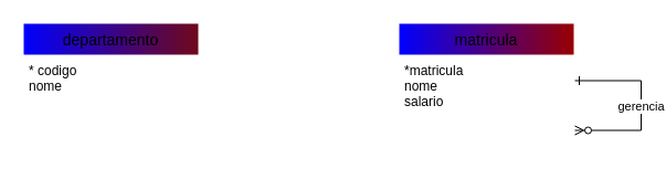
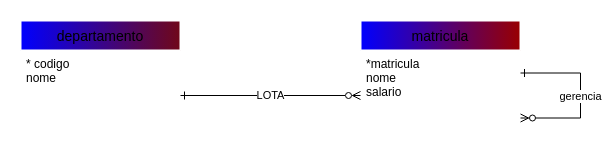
  <mxCell id="0" />
  <mxCell id="1" parent="0" />
  <mxCell id="2" value="departamento" style="swimlane;childLayout=stackLayout;horizontal=1;startSize=30;horizontalStack=0;rounded=0;fontSize=14;fontStyle=0;strokeWidth=2;resizeParent=0;resizeLast=1;shadow=0;dashed=0;align=center;gradientColor=#700819;gradientDirection=east;fillColor=#0000FF;glass=0;strokeColor=#FFFFFF;" vertex="1" parent="1"><mxGeometry x="20" y="20" width="160" height="120" as="geometry" /></mxCell>
  <mxCell id="3" value="* codigo&#10;nome" style="align=left;strokeColor=none;fillColor=none;spacingLeft=4;fontSize=12;verticalAlign=top;resizable=0;rotatable=0;part=1;" vertex="1" parent="2"><mxGeometry y="30" width="160" height="90" as="geometry" /></mxCell>
  <mxCell id="4" value="matricula" style="swimlane;childLayout=stackLayout;horizontal=1;startSize=30;horizontalStack=0;rounded=0;fontSize=14;fontStyle=0;strokeWidth=2;resizeParent=0;resizeLast=1;shadow=0;dashed=0;align=center;glass=0;gradientDirection=east;swimlaneFillColor=none;fillColor=#0000FF;gradientColor=#990000;strokeColor=#FFFFFF;" vertex="1" parent="1"><mxGeometry x="360" y="20" width="160" height="120" as="geometry" /></mxCell>
  <mxCell id="5" value="*matricula&#10;nome&#10;salario&#10;" style="align=left;strokeColor=none;fillColor=none;spacingLeft=4;fontSize=12;verticalAlign=top;resizable=0;rotatable=0;part=1;" vertex="1" parent="4"><mxGeometry y="30" width="160" height="90" as="geometry" /></mxCell>
  <mxCell id="6" value="gerencia" style="edgeStyle=orthogonalEdgeStyle;rounded=0;orthogonalLoop=1;jettySize=auto;html=1;exitX=1;exitY=0.25;exitDx=0;exitDy=0;entryX=1;entryY=0.75;entryDx=0;entryDy=0;startArrow=ERone;startFill=0;endArrow=ERzeroToMany;endFill=0;" edge="1" parent="4" source="5" target="5"><mxGeometry relative="1" as="geometry"><Array as="points"><mxPoint x="220" y="53" /><mxPoint x="220" y="98" /></Array></mxGeometry></mxCell>
+ <mxCell id="7" value="LOTA&lt;br&gt;" style="edgeStyle=orthogonalEdgeStyle;rounded=0;orthogonalLoop=1;jettySize=auto;html=1;exitX=1;exitY=0.5;exitDx=0;exitDy=0;entryX=0;entryY=0.5;entryDx=0;entryDy=0;endArrow=ERzeroToMany;endFill=0;startArrow=ERone;startFill=0;endSize=6;sketch=0;" edge="1" parent="1" source="3" target="5"><mxGeometry relative="1" as="geometry" /></mxCell>
